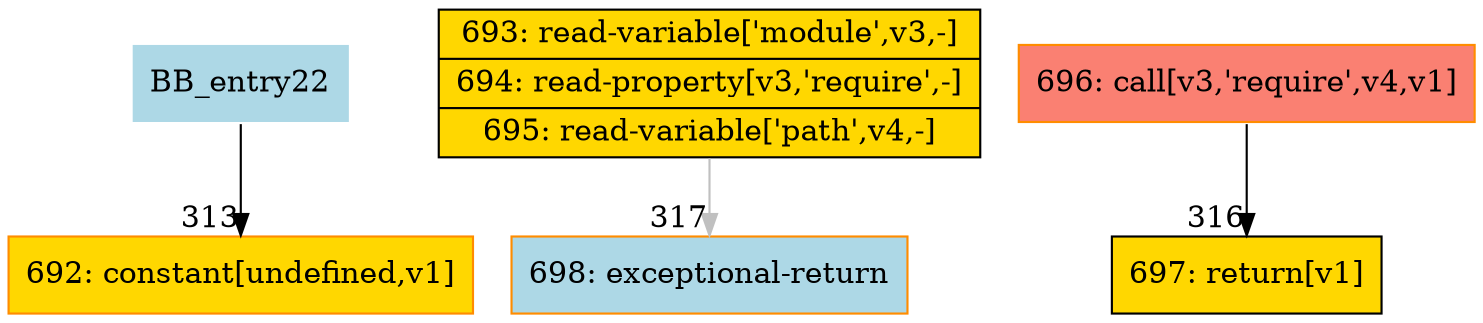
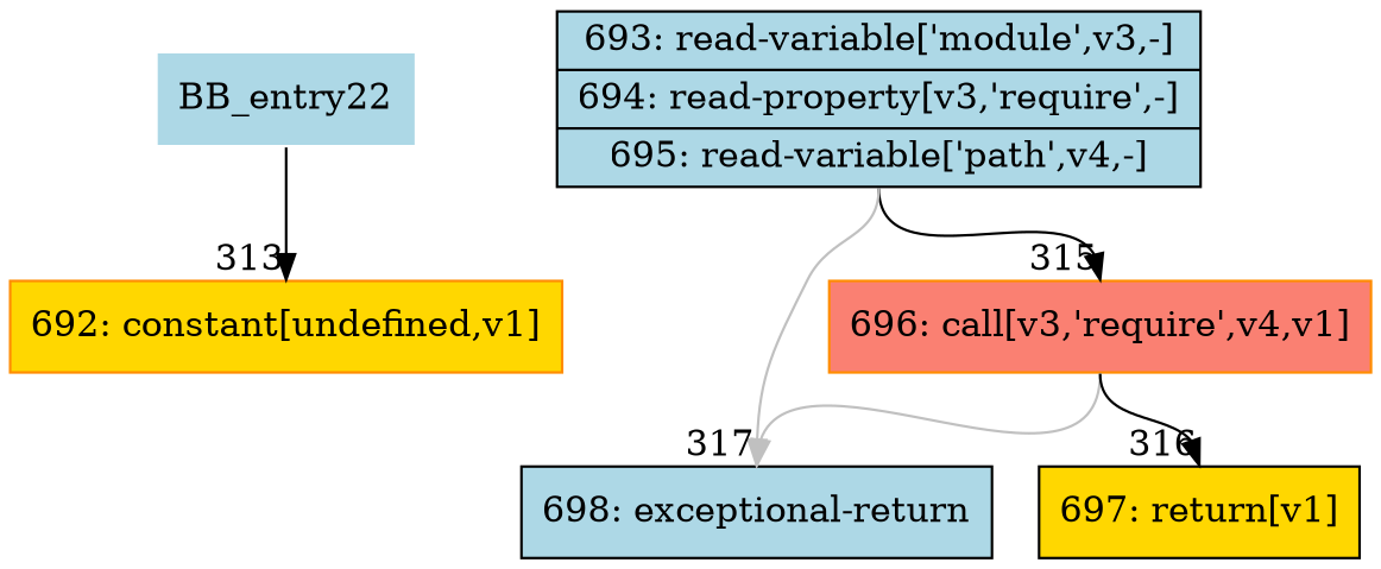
  digraph {
    rankdir=TD
    node [color=darkorange fillcolor=gold shape=record style=filled]
    edge [headport=n tailport=s]
    n1 [color=darkgreen fillcolor=lightblue label=BB_entry22 shape=none]
    n2 [label="{692: constant[undefined,v1]}"]
-   n3 [color=black label="{693: read-variable['module',v3,-]|694: read-property[v3,'require',-]|695: read-variable['path',v4,-]}"]
+   n3 [color=black fillcolor=lightblue label="{693: read-variable['module',v3,-]|694: read-property[v3,'require',-]|695: read-variable['path',v4,-]}"]
    n4 [fillcolor=salmon label="{696: call[v3,'require',v4,v1]}"]
-   n5 [fillcolor=lightblue label="{698: exceptional-return}"]
+   n5 [color=black fillcolor=lightblue label="{698: exceptional-return}"]
    n6 [color=black label="{697: return[v1]}"]
    n1 -> n2 [headlabel="    313"]
+   n3 -> n4 [headlabel="      315"]
    n3 -> n5 [color=gray headlabel="      317"]
+   n4 -> n5 [color=gray]
    n4 -> n6 [headlabel="      316"]
  }
